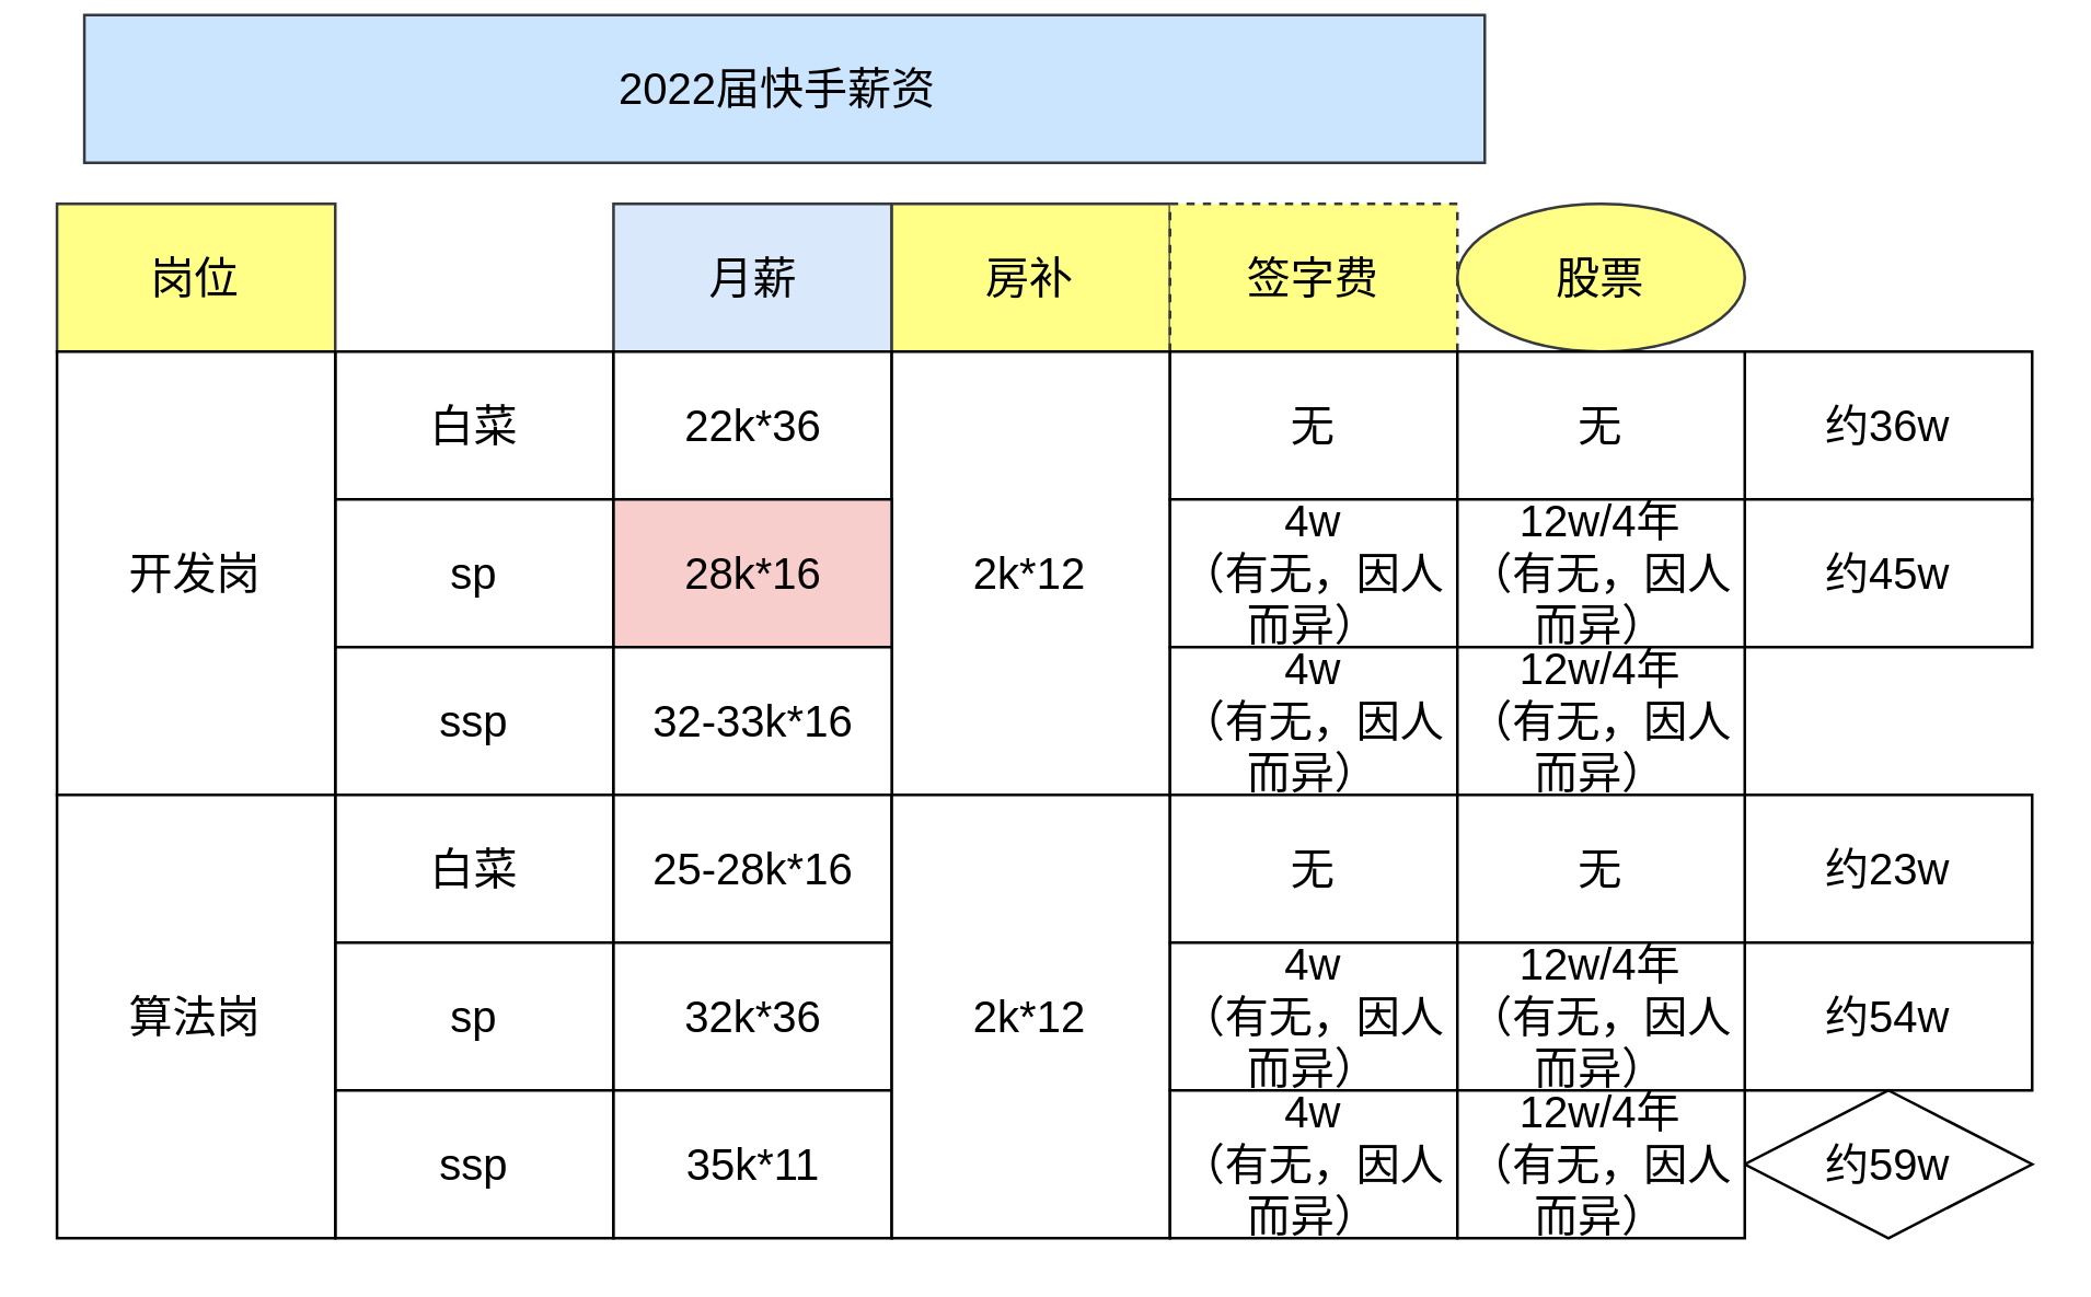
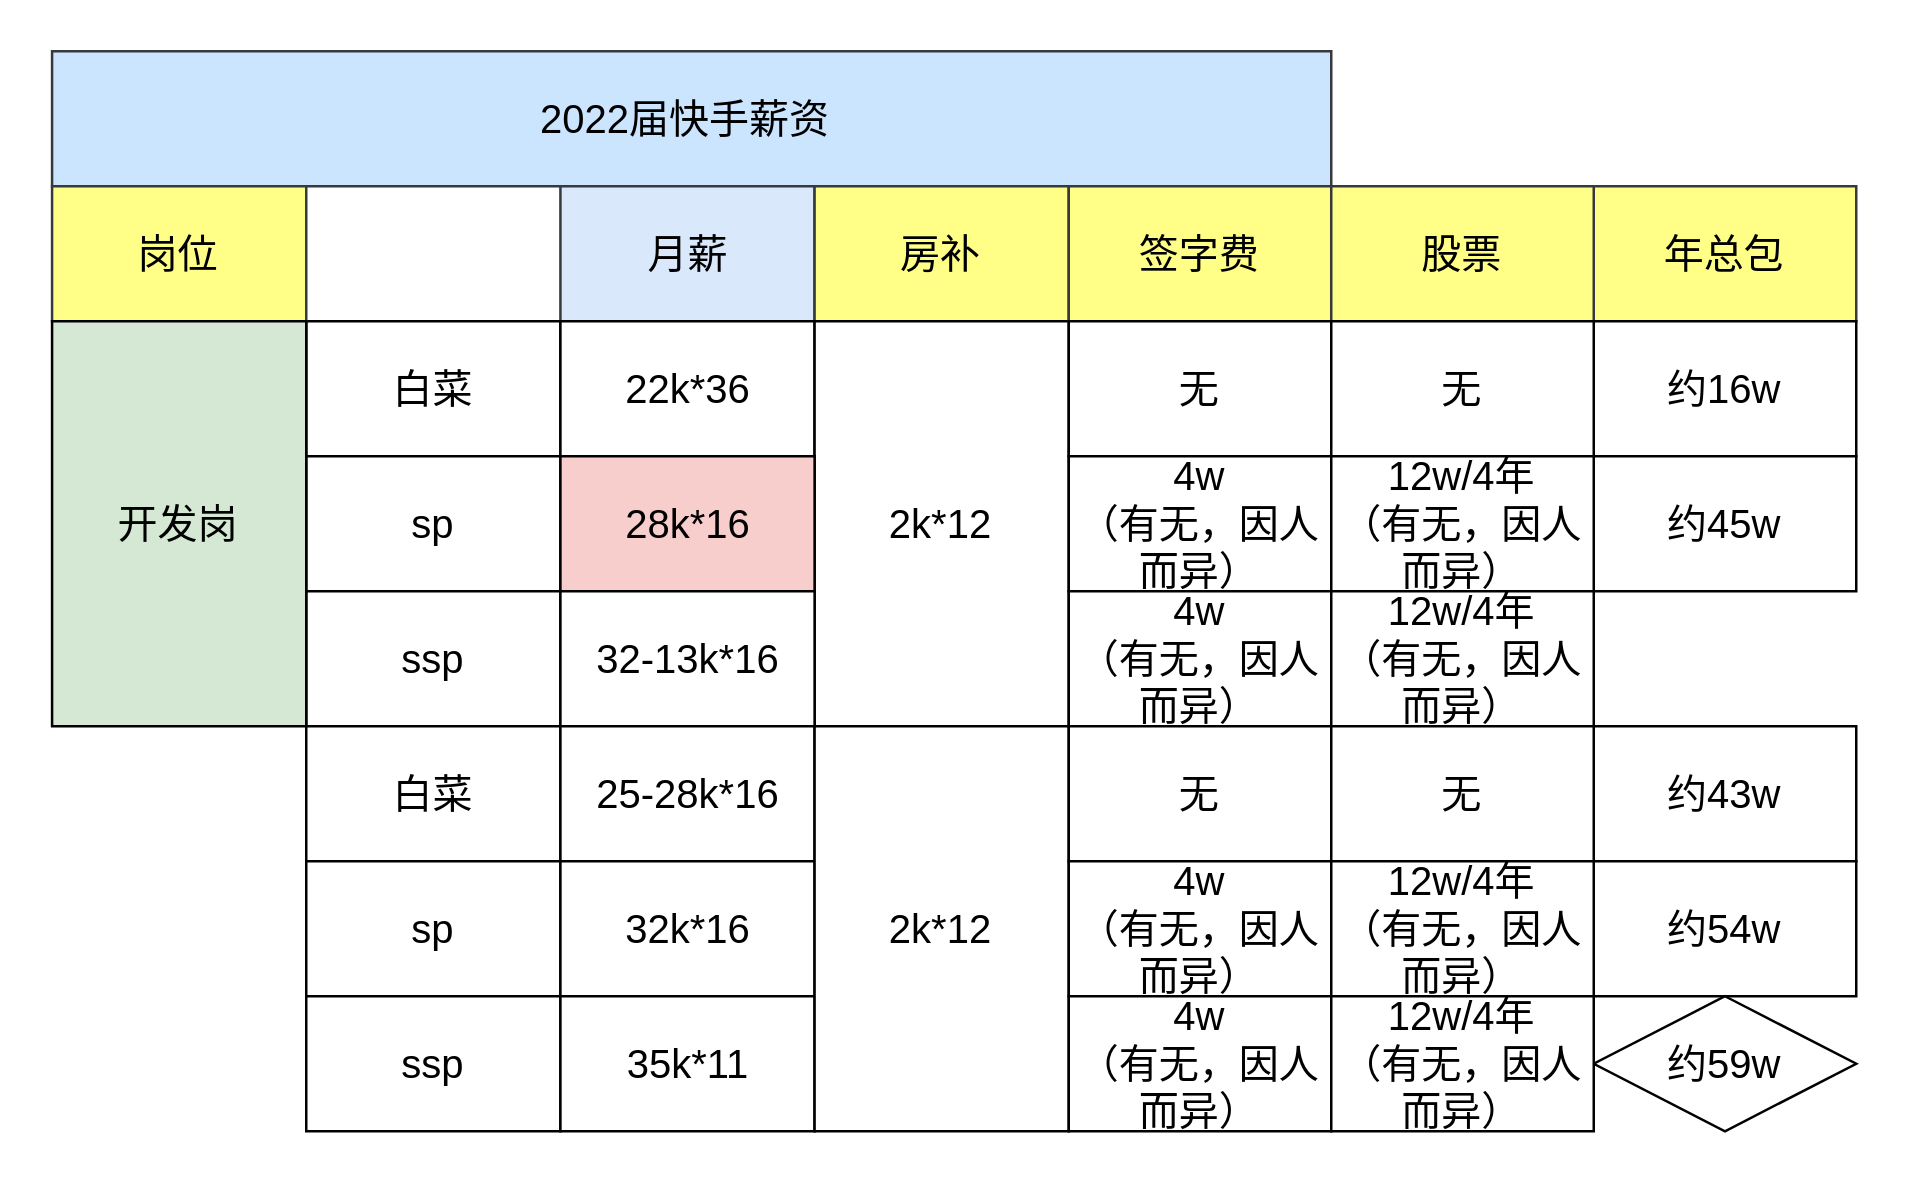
  <mxCell id="0" />
  <mxCell id="1" parent="0" />
- <mxCell id="2" value="2022届快手薪资&amp;nbsp;" style="rounded=0;whiteSpace=wrap;html=1;fontSize=16;fillColor=#cce5ff;strokeColor=#36393d;" vertex="1" parent="1"><mxGeometry x="30.33" y="5" width="511.67" height="54" as="geometry" /></mxCell>
+ <mxCell id="2" value="2022届快手薪资&amp;nbsp;" style="rounded=0;whiteSpace=wrap;html=1;fontSize=16;fillColor=#cce5ff;strokeColor=#36393d;" vertex="1" parent="1"><mxGeometry x="20.33" y="20" width="511.67" height="54" as="geometry" /></mxCell>
  <mxCell id="3" value="月薪" style="rounded=0;whiteSpace=wrap;html=1;fontSize=16;fillColor=#dae8fc;strokeColor=#36393d;" vertex="1" parent="1"><mxGeometry x="223.667" y="74" width="101.667" height="54" as="geometry" /></mxCell>
  <mxCell id="4" value="房补" style="rounded=0;whiteSpace=wrap;html=1;fontSize=16;fillColor=#ffff88;strokeColor=#36393d;" vertex="1" parent="1"><mxGeometry x="325.33" y="74" width="101.667" height="54" as="geometry" /></mxCell>
  <mxCell id="5" value="白菜" style="rounded=0;whiteSpace=wrap;html=1;fontSize=16;" vertex="1" parent="1"><mxGeometry x="122" y="128" width="101.667" height="54" as="geometry" /></mxCell>
  <mxCell id="6" value="22k*36" style="rounded=0;whiteSpace=wrap;html=1;fontSize=16;" vertex="1" parent="1"><mxGeometry x="223.667" y="128" width="101.667" height="54" as="geometry" /></mxCell>
  <mxCell id="7" value="2k*12" style="rounded=0;whiteSpace=wrap;html=1;fontSize=16;" vertex="1" parent="1"><mxGeometry x="325.33" y="128" width="101.667" height="162" as="geometry" /></mxCell>
  <mxCell id="8" value="sp" style="rounded=0;whiteSpace=wrap;html=1;fontSize=16;" vertex="1" parent="1"><mxGeometry x="122" y="182" width="101.667" height="54" as="geometry" /></mxCell>
  <mxCell id="9" value="28k*16" style="rounded=0;whiteSpace=wrap;html=1;fontSize=16;fillColor=#f8cecc;" vertex="1" parent="1"><mxGeometry x="223.667" y="182" width="101.667" height="54" as="geometry" /></mxCell>
  <mxCell id="10" value="ssp" style="rounded=0;whiteSpace=wrap;html=1;fontSize=16;" vertex="1" parent="1"><mxGeometry x="122" y="236" width="101.667" height="54" as="geometry" /></mxCell>
- <mxCell id="11" value="32-33k*16" style="rounded=0;whiteSpace=wrap;html=1;fontSize=16;" vertex="1" parent="1"><mxGeometry x="223.667" y="236" width="101.667" height="54" as="geometry" /></mxCell>
+ <mxCell id="11" value="32-13k*16" style="rounded=0;whiteSpace=wrap;html=1;fontSize=16;" vertex="1" parent="1"><mxGeometry x="223.667" y="236" width="101.667" height="54" as="geometry" /></mxCell>
  <mxCell id="12" value="岗位" style="rounded=0;whiteSpace=wrap;html=1;fontSize=16;fillColor=#ffff88;strokeColor=#36393d;" vertex="1" parent="1"><mxGeometry x="20.33" y="74" width="101.667" height="54" as="geometry" /></mxCell>
- <mxCell id="13" value="开发岗" style="rounded=0;whiteSpace=wrap;html=1;fontSize=16;" vertex="1" parent="1"><mxGeometry x="20.33" y="128" width="101.67" height="162" as="geometry" /></mxCell>
+ <mxCell id="13" value="开发岗" style="rounded=0;whiteSpace=wrap;html=1;fontSize=16;fillColor=#d5e8d4;" vertex="1" parent="1"><mxGeometry x="20.33" y="128" width="101.67" height="162" as="geometry" /></mxCell>
  <mxCell id="14" value="白菜" style="rounded=0;whiteSpace=wrap;html=1;fontSize=16;" vertex="1" parent="1"><mxGeometry x="122" y="290" width="101.667" height="54" as="geometry" /></mxCell>
  <mxCell id="15" value="sp" style="rounded=0;whiteSpace=wrap;html=1;fontSize=16;" vertex="1" parent="1"><mxGeometry x="122" y="344" width="101.667" height="54" as="geometry" /></mxCell>
  <mxCell id="16" value="ssp" style="rounded=0;whiteSpace=wrap;html=1;fontSize=16;" vertex="1" parent="1"><mxGeometry x="122" y="398" width="101.667" height="54" as="geometry" /></mxCell>
  <mxCell id="17" value="25-28k*16" style="rounded=0;whiteSpace=wrap;html=1;fontSize=16;" vertex="1" parent="1"><mxGeometry x="223.667" y="290" width="101.667" height="54" as="geometry" /></mxCell>
- <mxCell id="18" value="32k*36" style="rounded=0;whiteSpace=wrap;html=1;fontSize=16;" vertex="1" parent="1"><mxGeometry x="223.667" y="344" width="101.667" height="54" as="geometry" /></mxCell>
+ <mxCell id="18" value="32k*16" style="rounded=0;whiteSpace=wrap;html=1;fontSize=16;" vertex="1" parent="1"><mxGeometry x="223.667" y="344" width="101.667" height="54" as="geometry" /></mxCell>
  <mxCell id="19" value="35k*11" style="rounded=0;whiteSpace=wrap;html=1;fontSize=16;" vertex="1" parent="1"><mxGeometry x="223.667" y="398" width="101.667" height="54" as="geometry" /></mxCell>
+ <mxCell id="20" value="年总包" style="rounded=0;whiteSpace=wrap;html=1;fontSize=16;fillColor=#ffff88;strokeColor=#36393d;" vertex="1" parent="1"><mxGeometry x="637" y="74" width="105" height="54" as="geometry" /></mxCell>
  <mxCell id="21" value="2k*12" style="rounded=0;whiteSpace=wrap;html=1;fontSize=16;" vertex="1" parent="1"><mxGeometry x="325.33" y="290" width="101.667" height="162" as="geometry" /></mxCell>
- <mxCell id="22" value="算法岗" style="rounded=0;whiteSpace=wrap;html=1;fontSize=16;" vertex="1" parent="1"><mxGeometry x="20.33" y="290" width="101.67" height="162" as="geometry" /></mxCell>
- <mxCell id="23" value="约36w" style="rounded=0;whiteSpace=wrap;html=1;fontSize=16;" vertex="1" parent="1"><mxGeometry x="637" y="128" width="105" height="54" as="geometry" /></mxCell>
+ <mxCell id="23" value="约16w" style="rounded=0;whiteSpace=wrap;html=1;fontSize=16;" vertex="1" parent="1"><mxGeometry x="637" y="128" width="105" height="54" as="geometry" /></mxCell>
  <mxCell id="24" value="约45w" style="rounded=0;whiteSpace=wrap;html=1;fontSize=16;" vertex="1" parent="1"><mxGeometry x="637" y="182" width="105" height="54" as="geometry" /></mxCell>
- <mxCell id="25" value="约23w" style="rounded=0;whiteSpace=wrap;html=1;fontSize=16;" vertex="1" parent="1"><mxGeometry x="637" y="290" width="105" height="54" as="geometry" /></mxCell>
+ <mxCell id="25" value="约43w" style="rounded=0;whiteSpace=wrap;html=1;fontSize=16;" vertex="1" parent="1"><mxGeometry x="637" y="290" width="105" height="54" as="geometry" /></mxCell>
  <mxCell id="26" value="约54w" style="rounded=0;whiteSpace=wrap;html=1;fontSize=16;" vertex="1" parent="1"><mxGeometry x="637" y="344" width="105" height="54" as="geometry" /></mxCell>
  <mxCell id="27" value="约59w" style="rhombus;whiteSpace=wrap;html=1;fontSize=16;" vertex="1" parent="1"><mxGeometry x="637" y="398" width="105" height="54" as="geometry" /></mxCell>
- <mxCell id="28" value="签字费" style="rounded=0;whiteSpace=wrap;html=1;fontSize=16;fillColor=#ffff88;strokeColor=#36393d;dashed=1;" vertex="1" parent="1"><mxGeometry x="427" y="74" width="105" height="54" as="geometry" /></mxCell>
+ <mxCell id="28" value="签字费" style="rounded=0;whiteSpace=wrap;html=1;fontSize=16;fillColor=#ffff88;strokeColor=#36393d;" vertex="1" parent="1"><mxGeometry x="427" y="74" width="105" height="54" as="geometry" /></mxCell>
  <mxCell id="29" value="无" style="rounded=0;whiteSpace=wrap;html=1;fontSize=16;" vertex="1" parent="1"><mxGeometry x="427" y="128" width="105" height="54" as="geometry" /></mxCell>
  <mxCell id="30" value="4w&lt;br&gt;（有无，因人而异）" style="rounded=0;whiteSpace=wrap;html=1;fontSize=16;" vertex="1" parent="1"><mxGeometry x="427" y="182" width="105" height="54" as="geometry" /></mxCell>
  <mxCell id="31" value="4w&lt;br&gt;（有无，因人而异）" style="rounded=0;whiteSpace=wrap;html=1;fontSize=16;" vertex="1" parent="1"><mxGeometry x="427" y="236" width="105" height="54" as="geometry" /></mxCell>
  <mxCell id="32" value="无" style="rounded=0;whiteSpace=wrap;html=1;fontSize=16;" vertex="1" parent="1"><mxGeometry x="427" y="290" width="105" height="54" as="geometry" /></mxCell>
  <mxCell id="33" value="4w&lt;br&gt;（有无，因人而异）" style="rounded=0;whiteSpace=wrap;html=1;fontSize=16;" vertex="1" parent="1"><mxGeometry x="427" y="344" width="105" height="54" as="geometry" /></mxCell>
  <mxCell id="34" value="4w&lt;br&gt;（有无，因人而异）" style="rounded=0;whiteSpace=wrap;html=1;fontSize=16;" vertex="1" parent="1"><mxGeometry x="427" y="398" width="105" height="54" as="geometry" /></mxCell>
- <mxCell id="35" value="股票" style="ellipse;whiteSpace=wrap;html=1;fontSize=16;fillColor=#ffff88;strokeColor=#36393d;" vertex="1" parent="1"><mxGeometry x="532" y="74" width="105" height="54" as="geometry" /></mxCell>
+ <mxCell id="35" value="股票" style="rounded=0;whiteSpace=wrap;html=1;fontSize=16;fillColor=#ffff88;strokeColor=#36393d;" vertex="1" parent="1"><mxGeometry x="532" y="74" width="105" height="54" as="geometry" /></mxCell>
  <mxCell id="36" value="无" style="rounded=0;whiteSpace=wrap;html=1;fontSize=16;" vertex="1" parent="1"><mxGeometry x="532" y="128" width="105" height="54" as="geometry" /></mxCell>
  <mxCell id="37" value="12w/4年&lt;br&gt;（有无，因人而异）" style="rounded=0;whiteSpace=wrap;html=1;fontSize=16;" vertex="1" parent="1"><mxGeometry x="532" y="182" width="105" height="54" as="geometry" /></mxCell>
  <mxCell id="38" value="12w/4年&lt;br&gt;（有无，因人而异）" style="rounded=0;whiteSpace=wrap;html=1;fontSize=16;" vertex="1" parent="1"><mxGeometry x="532" y="236" width="105" height="54" as="geometry" /></mxCell>
  <mxCell id="39" value="无" style="rounded=0;whiteSpace=wrap;html=1;fontSize=16;" vertex="1" parent="1"><mxGeometry x="532" y="290" width="105" height="54" as="geometry" /></mxCell>
  <mxCell id="40" value="12w/4年&lt;br&gt;（有无，因人而异）" style="rounded=0;whiteSpace=wrap;html=1;fontSize=16;" vertex="1" parent="1"><mxGeometry x="532" y="344" width="105" height="54" as="geometry" /></mxCell>
  <mxCell id="41" value="12w/4年&lt;br&gt;（有无，因人而异）" style="rounded=0;whiteSpace=wrap;html=1;fontSize=16;" vertex="1" parent="1"><mxGeometry x="532" y="398" width="105" height="54" as="geometry" /></mxCell>
